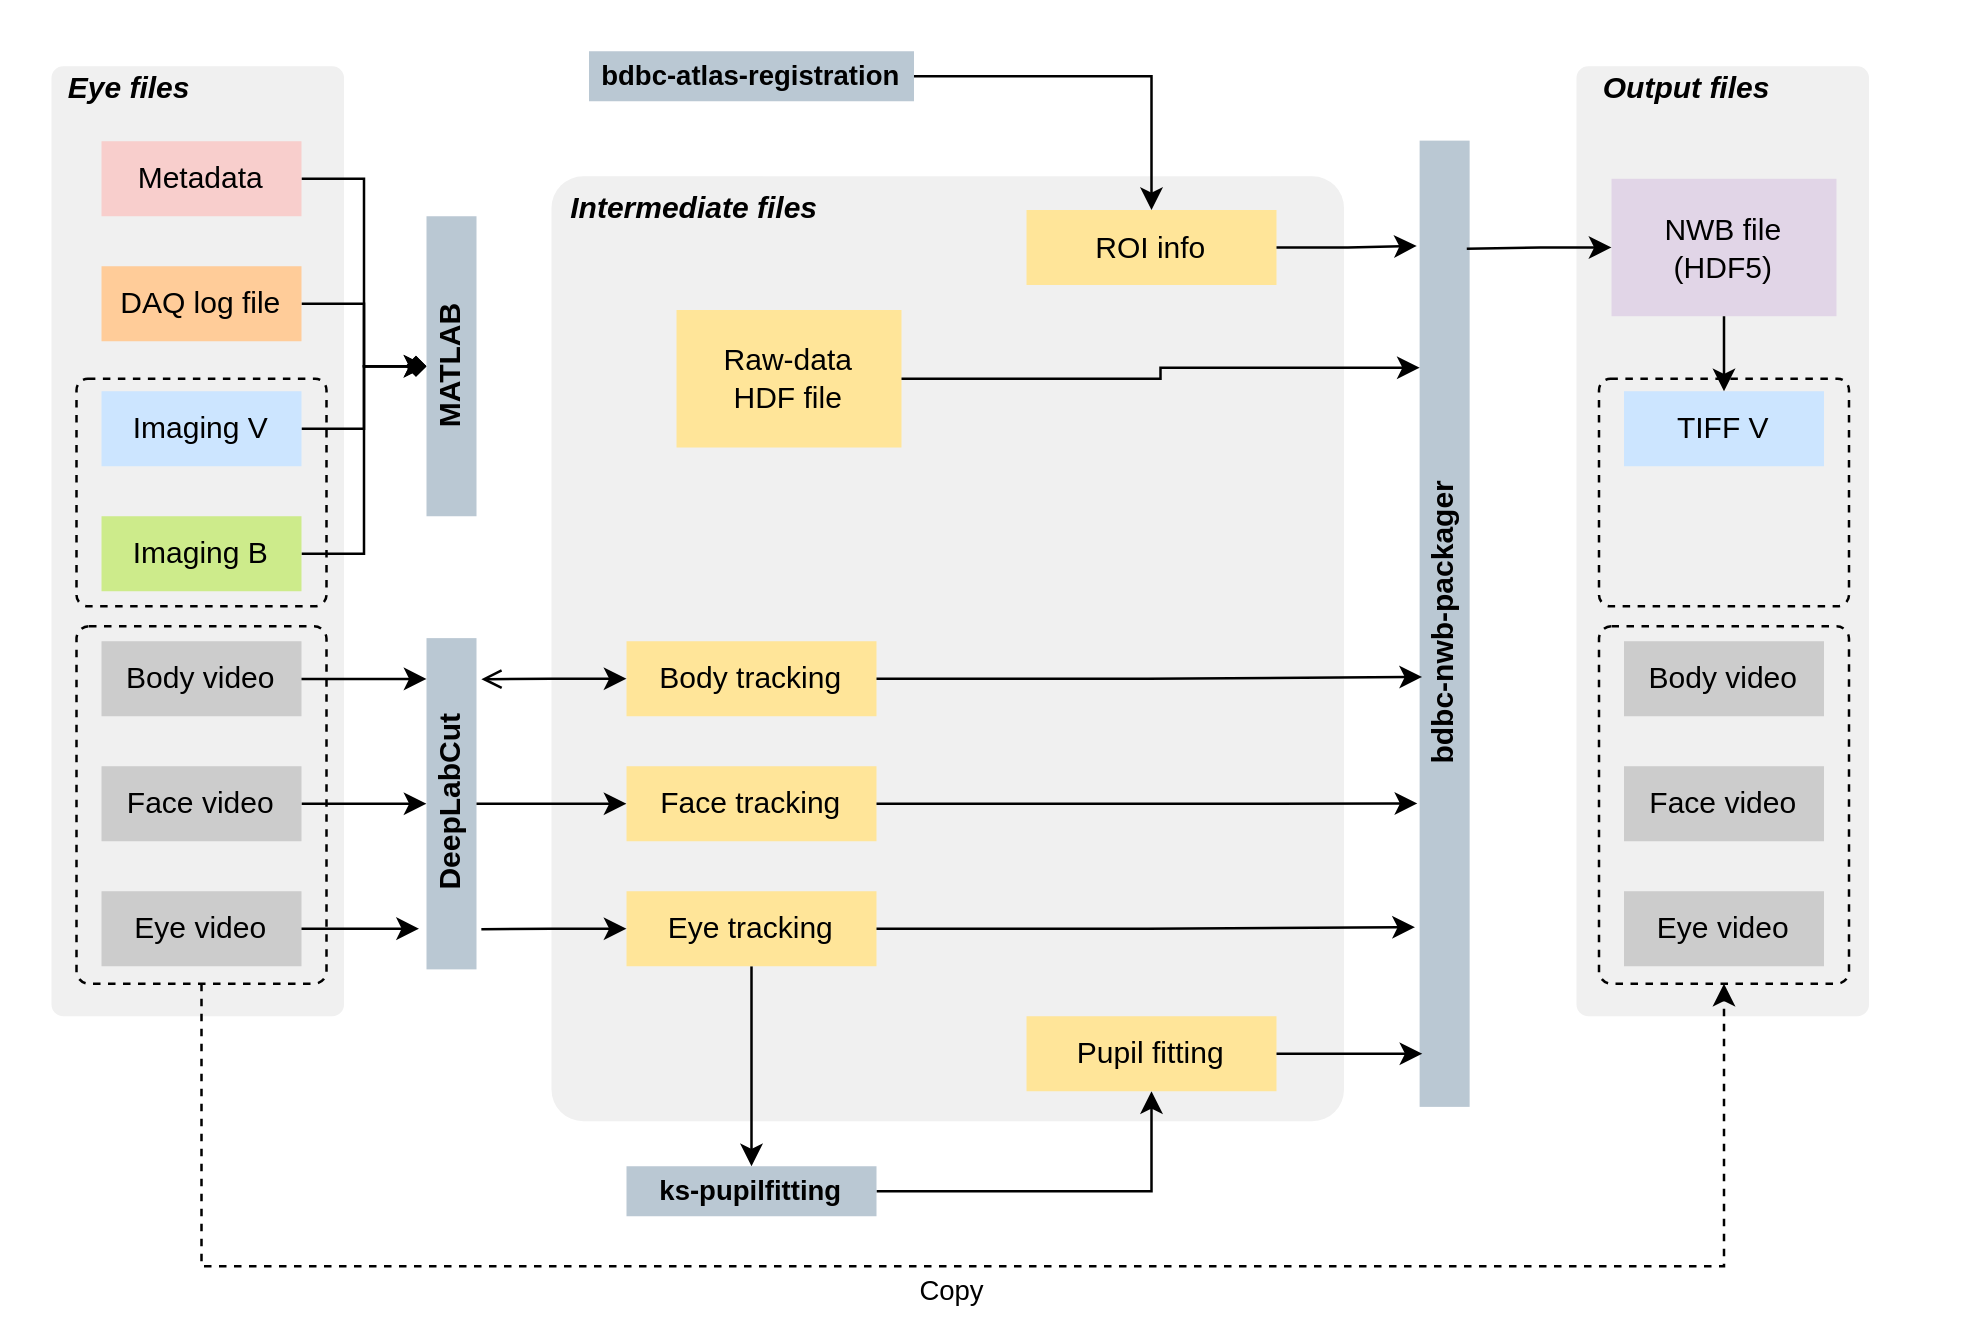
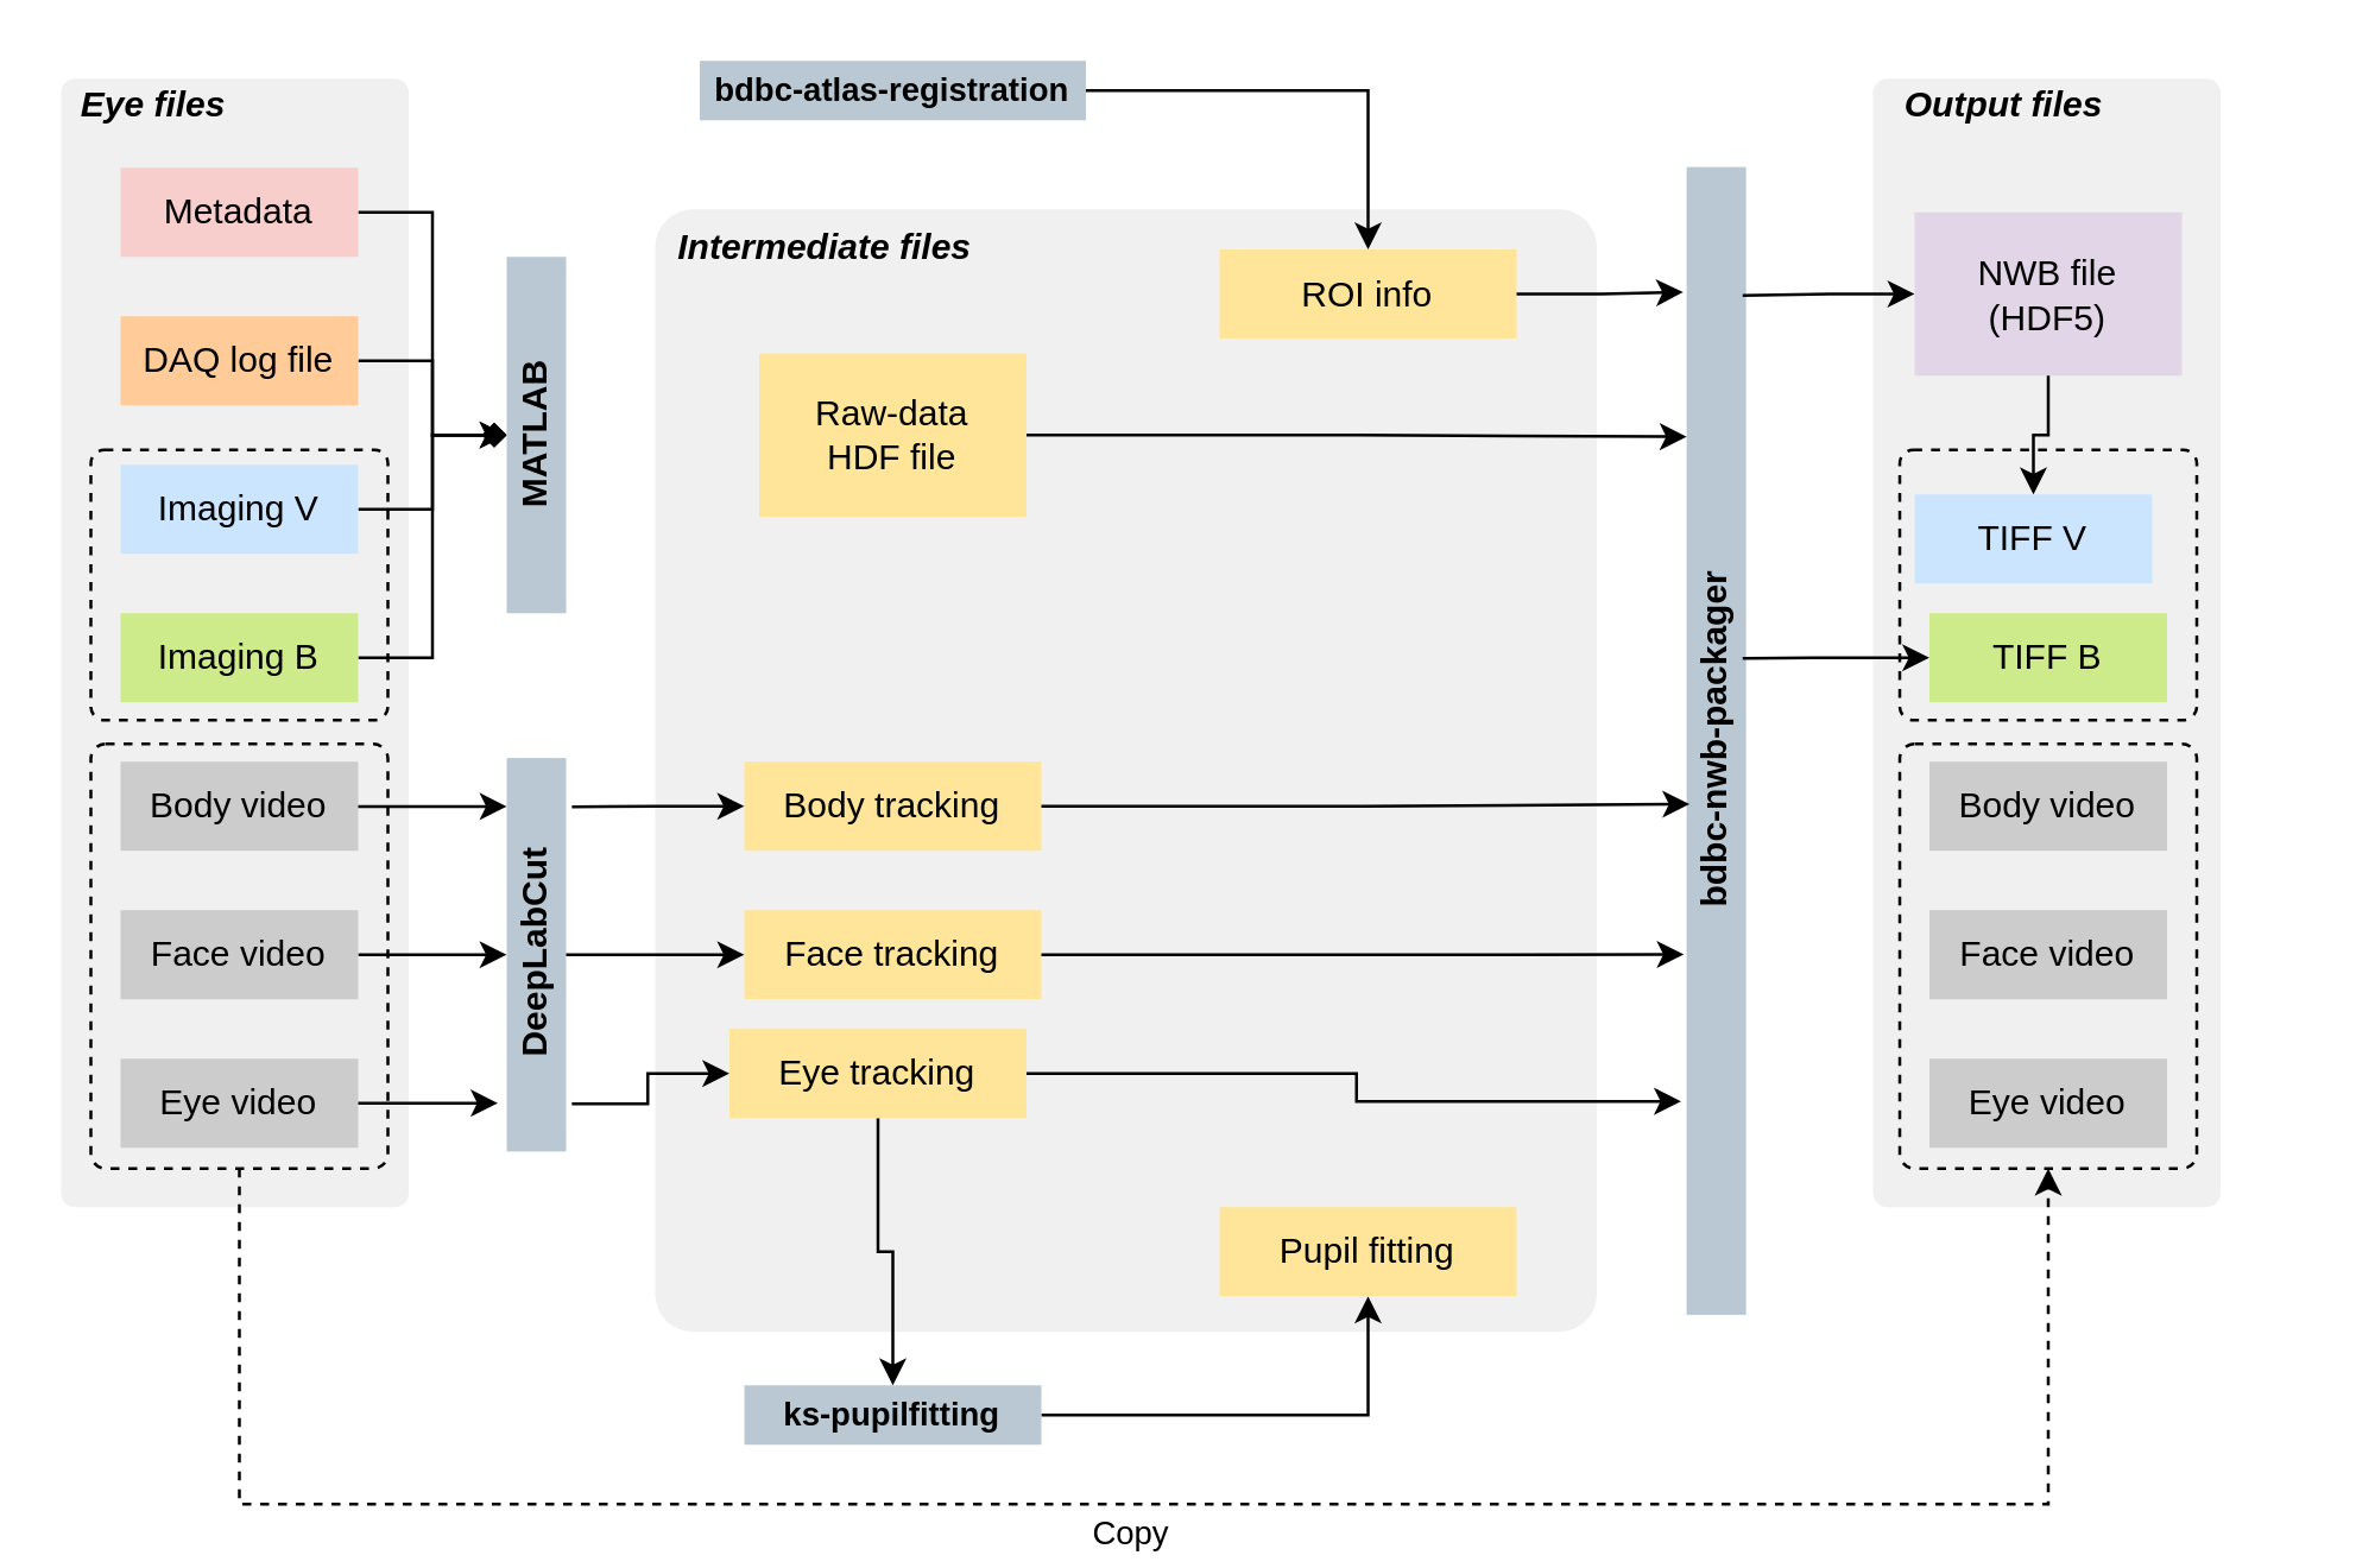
  <mxCell id="0" />
  <mxCell id="1" parent="0" />
  <mxCell id="2" value="" style="rounded=1;whiteSpace=wrap;html=1;arcSize=4;strokeColor=none;fillColor=#F0F0F0;" vertex="1" parent="1"><mxGeometry x="220" y="70" width="317" height="378" as="geometry" /></mxCell>
  <mxCell id="3" value="" style="rounded=1;whiteSpace=wrap;html=1;arcSize=4;strokeColor=none;fillColor=#F0F0F0;" vertex="1" parent="1"><mxGeometry x="630" y="26" width="117" height="380" as="geometry" /></mxCell>
  <mxCell id="4" value="" style="rounded=1;whiteSpace=wrap;html=1;arcSize=4;strokeColor=none;fillColor=#F0F0F0;" vertex="1" parent="1"><mxGeometry x="20" y="26" width="117" height="380" as="geometry" /></mxCell>
  <mxCell id="5" value="" style="rounded=1;whiteSpace=wrap;html=1;arcSize=5;dashed=1;fillColor=none;" vertex="1" parent="1"><mxGeometry x="30" y="151" width="100" height="91" as="geometry" /></mxCell>
  <mxCell id="6" value="Copy" style="edgeStyle=orthogonalEdgeStyle;rounded=0;orthogonalLoop=1;jettySize=auto;html=1;entryX=0.5;entryY=1;entryDx=0;entryDy=0;dashed=1;" edge="1" parent="1"><mxGeometry x="-0.011" y="-10" relative="1" as="geometry"><mxPoint x="80" y="393" as="sourcePoint" /><mxPoint x="689" y="393" as="targetPoint" /><Array as="points"><mxPoint x="80" y="506" /><mxPoint x="689" y="506" /></Array><mxPoint as="offset" /></mxGeometry></mxCell>
  <mxCell id="7" value="" style="rounded=1;whiteSpace=wrap;html=1;arcSize=5;dashed=1;fillColor=none;" vertex="1" parent="1"><mxGeometry x="30" y="250" width="100" height="143" as="geometry" /></mxCell>
  <mxCell id="8" style="edgeStyle=orthogonalEdgeStyle;rounded=0;orthogonalLoop=1;jettySize=auto;html=1;entryX=0.5;entryY=0;entryDx=0;entryDy=0;endArrow=diamond;" edge="1" parent="1" source="9" target="20"><mxGeometry relative="1" as="geometry" /></mxCell>
  <mxCell id="9" value="Metadata" style="rounded=0;whiteSpace=wrap;html=1;fillColor=#F8CECC;strokeColor=none;" vertex="1" parent="1"><mxGeometry x="40" y="56" width="80" height="30" as="geometry" /></mxCell>
  <mxCell id="10" style="edgeStyle=orthogonalEdgeStyle;rounded=0;orthogonalLoop=1;jettySize=auto;html=1;entryX=0.5;entryY=0;entryDx=0;entryDy=0;endArrow=diamond;" edge="1" parent="1" source="11" target="20"><mxGeometry relative="1" as="geometry" /></mxCell>
  <mxCell id="11" value="DAQ log file" style="rounded=0;whiteSpace=wrap;html=1;fillColor=#ffcc99;strokeColor=none;" vertex="1" parent="1"><mxGeometry x="40" y="106" width="80" height="30" as="geometry" /></mxCell>
  <mxCell id="12" style="edgeStyle=orthogonalEdgeStyle;rounded=0;orthogonalLoop=1;jettySize=auto;html=1;entryX=0.5;entryY=0;entryDx=0;entryDy=0;" edge="1" parent="1" source="13" target="20"><mxGeometry relative="1" as="geometry" /></mxCell>
  <mxCell id="13" value="Imaging V" style="rounded=0;whiteSpace=wrap;html=1;fillColor=#cce5ff;strokeColor=none;" vertex="1" parent="1"><mxGeometry x="40" y="156" width="80" height="30" as="geometry" /></mxCell>
  <mxCell id="14" style="edgeStyle=orthogonalEdgeStyle;rounded=0;orthogonalLoop=1;jettySize=auto;html=1;entryX=0.5;entryY=0;entryDx=0;entryDy=0;" edge="1" parent="1" source="15" target="20"><mxGeometry relative="1" as="geometry" /></mxCell>
  <mxCell id="15" value="Imaging B" style="rounded=0;whiteSpace=wrap;html=1;fillColor=#cdeb8b;strokeColor=none;" vertex="1" parent="1"><mxGeometry x="40" y="206" width="80" height="30" as="geometry" /></mxCell>
  <mxCell id="16" value="Body video" style="rounded=0;whiteSpace=wrap;html=1;fillColor=#CCCCCC;strokeColor=none;" vertex="1" parent="1"><mxGeometry x="40" y="256" width="80" height="30" as="geometry" /></mxCell>
  <mxCell id="17" style="edgeStyle=orthogonalEdgeStyle;rounded=0;orthogonalLoop=1;jettySize=auto;html=1;entryX=0.5;entryY=0;entryDx=0;entryDy=0;" edge="1" parent="1" source="18" target="22"><mxGeometry relative="1" as="geometry" /></mxCell>
  <mxCell id="18" value="Face video" style="rounded=0;whiteSpace=wrap;html=1;fillColor=#CCCCCC;strokeColor=none;" vertex="1" parent="1"><mxGeometry x="40" y="306" width="80" height="30" as="geometry" /></mxCell>
  <mxCell id="19" value="Eye video" style="rounded=0;whiteSpace=wrap;html=1;fillColor=#CCCCCC;strokeColor=none;" vertex="1" parent="1"><mxGeometry x="40" y="356" width="80" height="30" as="geometry" /></mxCell>
  <mxCell id="20" value="MATLAB" style="rounded=0;whiteSpace=wrap;html=1;rotation=-90;fillColor=#bac8d3;strokeColor=none;fontStyle=1" vertex="1" parent="1"><mxGeometry x="120" y="136" width="120" height="20" as="geometry" /></mxCell>
- <mxCell id="21" value="Raw-data&lt;div&gt;HDF file&lt;/div&gt;" style="rounded=0;whiteSpace=wrap;html=1;fillColor=#FFE599;strokeColor=none;" vertex="1" parent="1"><mxGeometry x="270" y="123.5" width="90" height="55" as="geometry" /></mxCell>
+ <mxCell id="21" value="Raw-data&lt;div&gt;HDF file&lt;/div&gt;" style="rounded=0;whiteSpace=wrap;html=1;fillColor=#FFE599;strokeColor=none;" vertex="1" parent="1"><mxGeometry x="255" y="118.5" width="90" height="55" as="geometry" /></mxCell>
  <mxCell id="22" value="DeepLabCut" style="rounded=0;whiteSpace=wrap;html=1;rotation=-90;fillColor=#bac8d3;strokeColor=none;fontStyle=1" vertex="1" parent="1"><mxGeometry x="113.75" y="311" width="132.5" height="20" as="geometry" /></mxCell>
  <mxCell id="23" style="edgeStyle=orthogonalEdgeStyle;rounded=0;orthogonalLoop=1;jettySize=auto;html=1;entryX=0.877;entryY=0;entryDx=0;entryDy=0;entryPerimeter=0;" edge="1" parent="1" source="16" target="22"><mxGeometry relative="1" as="geometry" /></mxCell>
  <mxCell id="24" style="edgeStyle=orthogonalEdgeStyle;rounded=0;orthogonalLoop=1;jettySize=auto;html=1;entryX=0.123;entryY=-0.15;entryDx=0;entryDy=0;entryPerimeter=0;" edge="1" parent="1" source="19" target="22"><mxGeometry relative="1" as="geometry" /></mxCell>
  <mxCell id="25" value="Body tracking" style="rounded=0;whiteSpace=wrap;html=1;fillColor=#FFE599;strokeColor=none;" vertex="1" parent="1"><mxGeometry x="250" y="256" width="100" height="30" as="geometry" /></mxCell>
  <mxCell id="26" style="edgeStyle=orthogonalEdgeStyle;rounded=0;orthogonalLoop=1;jettySize=auto;html=1;entryX=0.5;entryY=1;entryDx=0;entryDy=0;startArrow=classic;startFill=1;endArrow=none;" edge="1" parent="1" source="27" target="22"><mxGeometry relative="1" as="geometry" /></mxCell>
  <mxCell id="27" value="Face tracking" style="rounded=0;whiteSpace=wrap;html=1;fillColor=#FFE599;strokeColor=none;" vertex="1" parent="1"><mxGeometry x="250" y="306" width="100" height="30" as="geometry" /></mxCell>
  <mxCell id="28" style="edgeStyle=orthogonalEdgeStyle;rounded=0;orthogonalLoop=1;jettySize=auto;html=1;entryX=0.5;entryY=0;entryDx=0;entryDy=0;" edge="1" parent="1" source="29" target="34"><mxGeometry relative="1" as="geometry" /></mxCell>
- <mxCell id="29" value="Eye tracking" style="rounded=0;whiteSpace=wrap;html=1;fillColor=#FFE599;strokeColor=none;" vertex="1" parent="1"><mxGeometry x="250" y="356" width="100" height="30" as="geometry" /></mxCell>
- <mxCell id="30" style="edgeStyle=orthogonalEdgeStyle;rounded=0;orthogonalLoop=1;jettySize=auto;html=1;entryX=0.876;entryY=1.097;entryDx=0;entryDy=0;entryPerimeter=0;strokeColor=default;startArrow=classic;startFill=1;endArrow=open;" edge="1" parent="1" source="25" target="22"><mxGeometry relative="1" as="geometry" /></mxCell>
+ <mxCell id="29" value="Eye tracking" style="rounded=0;whiteSpace=wrap;html=1;fillColor=#FFE599;strokeColor=none;" vertex="1" parent="1"><mxGeometry x="245" y="346" width="100" height="30" as="geometry" /></mxCell>
+ <mxCell id="30" style="edgeStyle=orthogonalEdgeStyle;rounded=0;orthogonalLoop=1;jettySize=auto;html=1;entryX=0.876;entryY=1.097;entryDx=0;entryDy=0;entryPerimeter=0;strokeColor=default;startArrow=classic;startFill=1;endArrow=none;" edge="1" parent="1" source="25" target="22"><mxGeometry relative="1" as="geometry" /></mxCell>
  <mxCell id="31" style="edgeStyle=orthogonalEdgeStyle;rounded=0;orthogonalLoop=1;jettySize=auto;html=1;entryX=0.121;entryY=1.097;entryDx=0;entryDy=0;entryPerimeter=0;startArrow=classic;startFill=1;endArrow=none;" edge="1" parent="1" source="29" target="22"><mxGeometry relative="1" as="geometry" /></mxCell>
  <mxCell id="32" value="bdbc-nwb-packager" style="rounded=0;whiteSpace=wrap;html=1;rotation=-90;fillColor=#bac8d3;strokeColor=none;fontStyle=1" vertex="1" parent="1"><mxGeometry x="384" y="239" width="386.5" height="20" as="geometry" /></mxCell>
  <mxCell id="33" style="edgeStyle=orthogonalEdgeStyle;rounded=0;orthogonalLoop=1;jettySize=auto;html=1;entryX=0.5;entryY=1;entryDx=0;entryDy=0;" edge="1" parent="1" source="34" target="35"><mxGeometry relative="1" as="geometry" /></mxCell>
  <mxCell id="34" value="ks-pupilfitting" style="rounded=0;whiteSpace=wrap;html=1;rotation=0;fillColor=#bac8d3;strokeColor=none;fontStyle=1;fontSize=11;" vertex="1" parent="1"><mxGeometry x="250" y="466" width="100" height="20" as="geometry" /></mxCell>
  <mxCell id="35" value="Pupil fitting" style="rounded=0;whiteSpace=wrap;html=1;fillColor=#FFE599;strokeColor=none;" vertex="1" parent="1"><mxGeometry x="410" y="406" width="100" height="30" as="geometry" /></mxCell>
  <mxCell id="36" style="edgeStyle=orthogonalEdgeStyle;rounded=0;orthogonalLoop=1;jettySize=auto;html=1;entryX=0.5;entryY=0;entryDx=0;entryDy=0;" edge="1" parent="1" source="37" target="38"><mxGeometry relative="1" as="geometry" /></mxCell>
  <mxCell id="37" value="bdbc-atlas-registration" style="rounded=0;whiteSpace=wrap;html=1;rotation=0;fillColor=#bac8d3;strokeColor=none;fontStyle=1;fontSize=11;" vertex="1" parent="1"><mxGeometry x="235" y="20" width="130" height="20" as="geometry" /></mxCell>
  <mxCell id="38" value="ROI info" style="rounded=0;whiteSpace=wrap;html=1;fillColor=#FFE599;strokeColor=none;" vertex="1" parent="1"><mxGeometry x="410" y="83.5" width="100" height="30" as="geometry" /></mxCell>
  <mxCell id="39" style="edgeStyle=orthogonalEdgeStyle;rounded=0;orthogonalLoop=1;jettySize=auto;html=1;entryX=0.765;entryY=0.002;entryDx=0;entryDy=0;entryPerimeter=0;" edge="1" parent="1" source="21" target="32"><mxGeometry relative="1" as="geometry" /></mxCell>
  <mxCell id="40" style="edgeStyle=orthogonalEdgeStyle;rounded=0;orthogonalLoop=1;jettySize=auto;html=1;entryX=0.445;entryY=0.049;entryDx=0;entryDy=0;entryPerimeter=0;" edge="1" parent="1" source="25" target="32"><mxGeometry relative="1" as="geometry" /></mxCell>
  <mxCell id="41" style="edgeStyle=orthogonalEdgeStyle;rounded=0;orthogonalLoop=1;jettySize=auto;html=1;entryX=0.314;entryY=-0.046;entryDx=0;entryDy=0;entryPerimeter=0;" edge="1" parent="1" source="27" target="32"><mxGeometry relative="1" as="geometry" /></mxCell>
  <mxCell id="42" style="edgeStyle=orthogonalEdgeStyle;rounded=0;orthogonalLoop=1;jettySize=auto;html=1;entryX=0.186;entryY=-0.093;entryDx=0;entryDy=0;entryPerimeter=0;" edge="1" parent="1" source="29" target="32"><mxGeometry relative="1" as="geometry" /></mxCell>
  <mxCell id="43" value="Eye files" style="text;html=1;align=left;verticalAlign=middle;resizable=0;points=[];autosize=1;strokeColor=none;fillColor=none;fontStyle=3" vertex="1" parent="1"><mxGeometry x="25" y="20" width="70" height="30" as="geometry" /></mxCell>
  <mxCell id="44" value="Output files" style="text;html=1;align=left;verticalAlign=middle;resizable=0;points=[];autosize=1;strokeColor=none;fillColor=none;fontStyle=3" vertex="1" parent="1"><mxGeometry x="639" y="20" width="80" height="30" as="geometry" /></mxCell>
  <mxCell id="45" value="" style="rounded=1;whiteSpace=wrap;html=1;arcSize=5;dashed=1;fillColor=none;" vertex="1" parent="1"><mxGeometry x="639" y="151" width="100" height="91" as="geometry" /></mxCell>
  <mxCell id="46" value="" style="rounded=1;whiteSpace=wrap;html=1;arcSize=5;dashed=1;fillColor=none;" vertex="1" parent="1"><mxGeometry x="639" y="250" width="100" height="143" as="geometry" /></mxCell>
- <mxCell id="47" value="TIFF V" style="rounded=0;whiteSpace=wrap;html=1;fillColor=#cce5ff;strokeColor=none;" vertex="1" parent="1"><mxGeometry x="649" y="156" width="80" height="30" as="geometry" /></mxCell>
+ <mxCell id="47" value="TIFF V" style="rounded=0;whiteSpace=wrap;html=1;fillColor=#cce5ff;strokeColor=none;" vertex="1" parent="1"><mxGeometry x="644" y="166" width="80" height="30" as="geometry" /></mxCell>
+ <mxCell id="48" value="TIFF B" style="rounded=0;whiteSpace=wrap;html=1;fillColor=#cdeb8b;strokeColor=none;" vertex="1" parent="1"><mxGeometry x="649" y="206" width="80" height="30" as="geometry" /></mxCell>
  <mxCell id="49" value="Body video" style="rounded=0;whiteSpace=wrap;html=1;fillColor=#CCCCCC;strokeColor=none;" vertex="1" parent="1"><mxGeometry x="649" y="256" width="80" height="30" as="geometry" /></mxCell>
  <mxCell id="50" value="Face video" style="rounded=0;whiteSpace=wrap;html=1;fillColor=#CCCCCC;strokeColor=none;" vertex="1" parent="1"><mxGeometry x="649" y="306" width="80" height="30" as="geometry" /></mxCell>
  <mxCell id="51" value="Eye video" style="rounded=0;whiteSpace=wrap;html=1;fillColor=#CCCCCC;strokeColor=none;" vertex="1" parent="1"><mxGeometry x="649" y="356" width="80" height="30" as="geometry" /></mxCell>
  <mxCell id="52" value="NWB file&lt;div&gt;(HDF5)&lt;/div&gt;" style="rounded=0;whiteSpace=wrap;html=1;fillColor=#E1D5E7;strokeColor=none;" vertex="1" parent="1"><mxGeometry x="644" y="71" width="90" height="55" as="geometry" /></mxCell>
  <mxCell id="53" style="edgeStyle=orthogonalEdgeStyle;rounded=0;orthogonalLoop=1;jettySize=auto;html=1;entryX=0.888;entryY=0.943;entryDx=0;entryDy=0;entryPerimeter=0;startArrow=classic;startFill=1;endArrow=none;" edge="1" parent="1" source="52" target="32"><mxGeometry relative="1" as="geometry" /></mxCell>
  <mxCell id="54" style="edgeStyle=orthogonalEdgeStyle;rounded=0;orthogonalLoop=1;jettySize=auto;html=1;startArrow=classic;startFill=1;endArrow=none;" edge="1" parent="1" source="47" target="52"><mxGeometry relative="1" as="geometry" /></mxCell>
+ <mxCell id="55" style="edgeStyle=orthogonalEdgeStyle;rounded=0;orthogonalLoop=1;jettySize=auto;html=1;entryX=0.572;entryY=0.943;entryDx=0;entryDy=0;entryPerimeter=0;startArrow=classic;startFill=1;endArrow=none;" edge="1" parent="1" source="48" target="32"><mxGeometry relative="1" as="geometry" /></mxCell>
  <mxCell id="56" style="edgeStyle=orthogonalEdgeStyle;rounded=0;orthogonalLoop=1;jettySize=auto;html=1;entryX=0.891;entryY=-0.057;entryDx=0;entryDy=0;entryPerimeter=0;" edge="1" parent="1" source="38" target="32"><mxGeometry relative="1" as="geometry" /></mxCell>
- <mxCell id="57" style="edgeStyle=orthogonalEdgeStyle;rounded=0;orthogonalLoop=1;jettySize=auto;html=1;entryX=0.055;entryY=0.054;entryDx=0;entryDy=0;entryPerimeter=0;" edge="1" parent="1" source="35" target="32"><mxGeometry relative="1" as="geometry" /></mxCell>
  <mxCell id="58" value="Intermediate files" style="text;html=1;align=left;verticalAlign=middle;resizable=0;points=[];autosize=1;strokeColor=none;fillColor=none;fontStyle=3" vertex="1" parent="1"><mxGeometry x="226" y="68" width="110" height="30" as="geometry" /></mxCell>
